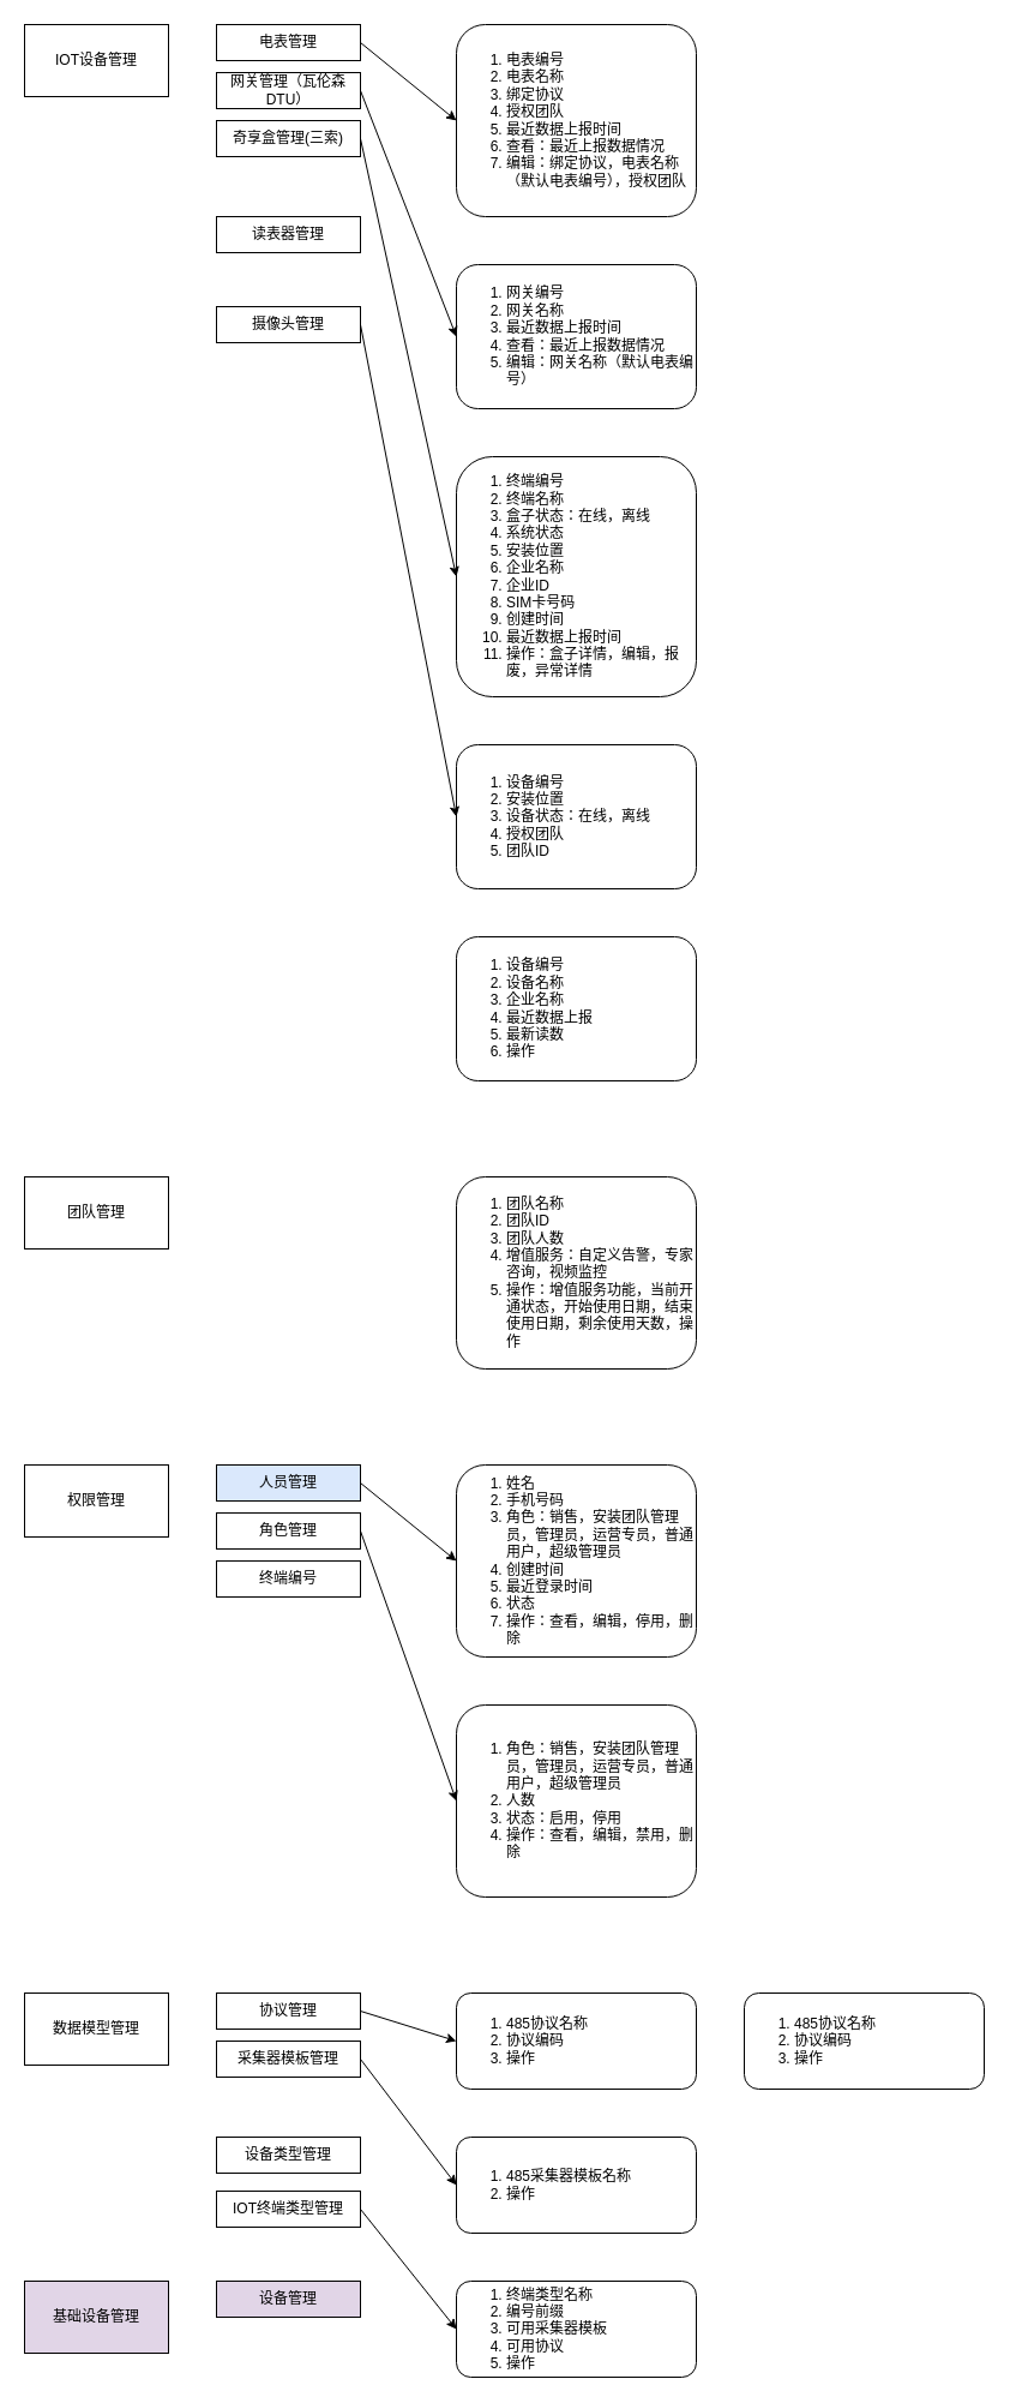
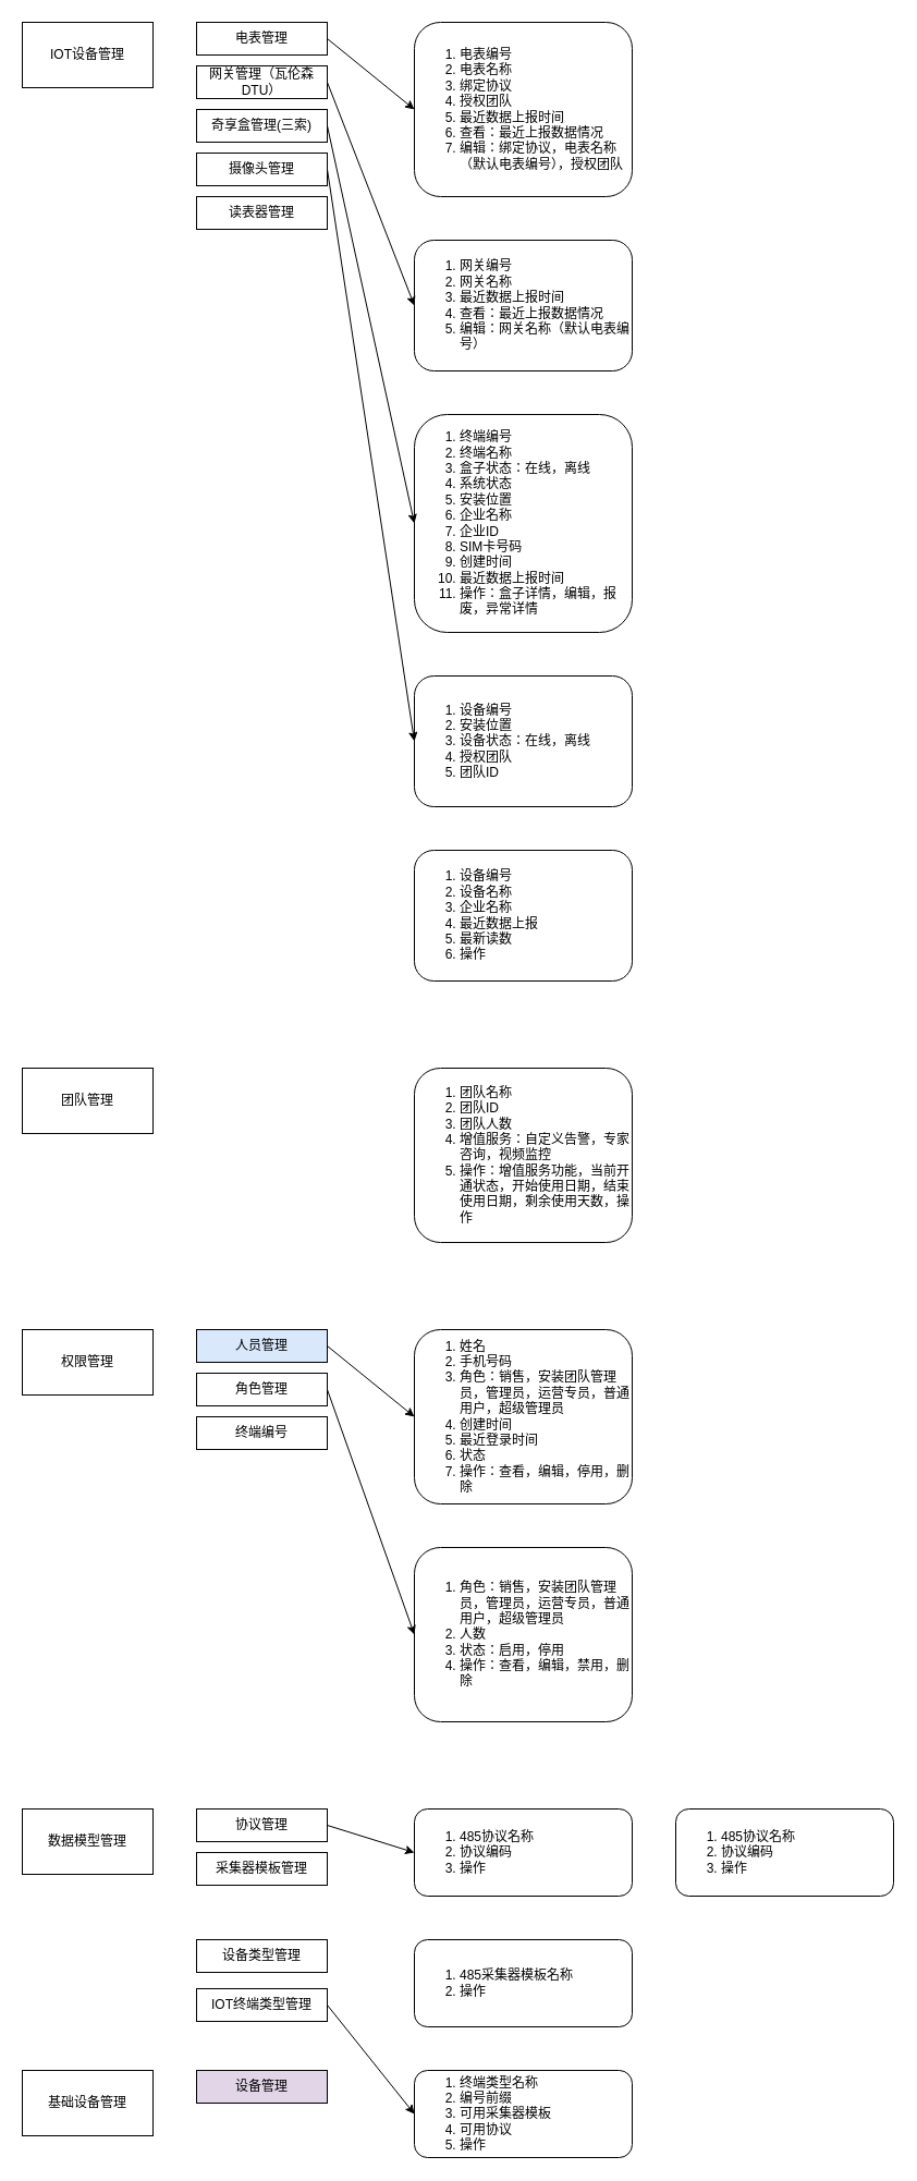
  <mxCell id="0" />
  <mxCell id="1" parent="0" />
  <mxCell id="2" value="IOT设备管理" style="rounded=0;whiteSpace=wrap;html=1;" parent="1" vertex="1"><mxGeometry x="20" y="20" width="120" height="60" as="geometry" /></mxCell>
  <mxCell id="3" value="电表管理" style="rounded=0;whiteSpace=wrap;html=1;flipH=1;flipV=1;" parent="1" vertex="1"><mxGeometry x="180" y="20" width="120" height="30" as="geometry" /></mxCell>
  <mxCell id="4" value="网关管理（瓦伦森DTU）" style="rounded=0;whiteSpace=wrap;html=1;flipH=1;flipV=1;" parent="1" vertex="1"><mxGeometry x="180" y="60" width="120" height="30" as="geometry" /></mxCell>
  <mxCell id="5" value="奇享盒管理(三索)" style="rounded=0;whiteSpace=wrap;html=1;flipH=1;flipV=1;" parent="1" vertex="1"><mxGeometry x="180" y="100" width="120" height="30" as="geometry" /></mxCell>
- <mxCell id="6" value="摄像头管理" style="rounded=0;whiteSpace=wrap;html=1;flipH=1;flipV=1;" parent="1" vertex="1"><mxGeometry x="180" y="255" width="120" height="30" as="geometry" /></mxCell>
+ <mxCell id="6" value="摄像头管理" style="rounded=0;whiteSpace=wrap;html=1;flipH=1;flipV=1;" parent="1" vertex="1"><mxGeometry x="180" y="140" width="120" height="30" as="geometry" /></mxCell>
  <mxCell id="7" value="读表器管理" style="rounded=0;whiteSpace=wrap;html=1;flipH=1;flipV=1;" parent="1" vertex="1"><mxGeometry x="180" y="180" width="120" height="30" as="geometry" /></mxCell>
  <mxCell id="8" value="团队管理" style="rounded=0;whiteSpace=wrap;html=1;" parent="1" vertex="1"><mxGeometry x="20" y="980" width="120" height="60" as="geometry" /></mxCell>
  <mxCell id="9" value="权限管理" style="rounded=0;whiteSpace=wrap;html=1;" parent="1" vertex="1"><mxGeometry x="20" y="1220" width="120" height="60" as="geometry" /></mxCell>
  <mxCell id="10" value="人员管理" style="rounded=0;whiteSpace=wrap;html=1;flipH=1;flipV=1;fillColor=#dae8fc;" parent="1" vertex="1"><mxGeometry x="180" y="1220" width="120" height="30" as="geometry" /></mxCell>
  <mxCell id="11" value="角色管理" style="rounded=0;whiteSpace=wrap;html=1;flipH=1;flipV=1;" parent="1" vertex="1"><mxGeometry x="180" y="1260" width="120" height="30" as="geometry" /></mxCell>
  <mxCell id="12" value="终端编号" style="rounded=0;whiteSpace=wrap;html=1;flipH=1;flipV=1;" parent="1" vertex="1"><mxGeometry x="180" y="1300" width="120" height="30" as="geometry" /></mxCell>
  <mxCell id="13" value="数据模型管理" style="rounded=0;whiteSpace=wrap;html=1;" parent="1" vertex="1"><mxGeometry x="20" y="1660" width="120" height="60" as="geometry" /></mxCell>
  <mxCell id="14" value="协议管理" style="rounded=0;whiteSpace=wrap;html=1;flipH=1;flipV=1;" parent="1" vertex="1"><mxGeometry x="180" y="1660" width="120" height="30" as="geometry" /></mxCell>
  <mxCell id="15" value="采集器模板管理" style="rounded=0;whiteSpace=wrap;html=1;flipH=1;flipV=1;" parent="1" vertex="1"><mxGeometry x="180" y="1700" width="120" height="30" as="geometry" /></mxCell>
  <mxCell id="16" value="IOT终端类型管理" style="rounded=0;whiteSpace=wrap;html=1;flipH=1;flipV=1;" parent="1" vertex="1"><mxGeometry x="180" y="1825" width="120" height="30" as="geometry" /></mxCell>
  <mxCell id="17" value="设备类型管理" style="rounded=0;whiteSpace=wrap;html=1;flipH=1;flipV=1;" parent="1" vertex="1"><mxGeometry x="180" y="1780" width="120" height="30" as="geometry" /></mxCell>
- <mxCell id="18" value="基础设备管理" style="rounded=0;whiteSpace=wrap;html=1;fillColor=#e1d5e7;" parent="1" vertex="1"><mxGeometry x="20" y="1900" width="120" height="60" as="geometry" /></mxCell>
+ <mxCell id="18" value="基础设备管理" style="rounded=0;whiteSpace=wrap;html=1;" parent="1" vertex="1"><mxGeometry x="20" y="1900" width="120" height="60" as="geometry" /></mxCell>
  <mxCell id="19" value="设备管理" style="rounded=0;whiteSpace=wrap;html=1;flipH=1;flipV=1;fillColor=#e1d5e7;" parent="1" vertex="1"><mxGeometry x="180" y="1900" width="120" height="30" as="geometry" /></mxCell>
  <mxCell id="20" value="&lt;ol&gt;&lt;li&gt;电表编号&lt;/li&gt;&lt;li&gt;电表名称&lt;/li&gt;&lt;li&gt;绑定协议&lt;/li&gt;&lt;li&gt;授权团队&lt;/li&gt;&lt;li&gt;最近数据上报时间&lt;/li&gt;&lt;li&gt;查看：最近上报数据情况&lt;/li&gt;&lt;li&gt;编辑：绑定协议，电表名称（默认电表编号），授权团队&lt;/li&gt;&lt;/ol&gt;" style="rounded=1;whiteSpace=wrap;html=1;align=left;" parent="1" vertex="1"><mxGeometry x="380" y="20" width="200" height="160" as="geometry" /></mxCell>
  <mxCell id="21" value="" style="endArrow=classic;html=1;rounded=0;entryX=0;entryY=0.5;entryDx=0;entryDy=0;exitX=1;exitY=0.5;exitDx=0;exitDy=0;" parent="1" source="3" target="20" edge="1"><mxGeometry width="50" height="50" relative="1" as="geometry"><mxPoint x="420" y="370" as="sourcePoint" /><mxPoint x="470" y="320" as="targetPoint" /></mxGeometry></mxCell>
  <mxCell id="22" value="&lt;ol&gt;&lt;li&gt;网关编号&lt;/li&gt;&lt;li&gt;网关名称&lt;/li&gt;&lt;li&gt;最近数据上报时间&lt;/li&gt;&lt;li&gt;查看：最近上报数据情况&lt;/li&gt;&lt;li&gt;编辑：网关名称（默认电表编号）&lt;/li&gt;&lt;/ol&gt;" style="rounded=1;whiteSpace=wrap;html=1;align=left;" parent="1" vertex="1"><mxGeometry x="380" y="220" width="200" height="120" as="geometry" /></mxCell>
  <mxCell id="23" value="" style="endArrow=classic;html=1;rounded=0;exitX=1;exitY=0.5;exitDx=0;exitDy=0;entryX=0;entryY=0.5;entryDx=0;entryDy=0;" parent="1" source="4" target="22" edge="1"><mxGeometry width="50" height="50" relative="1" as="geometry"><mxPoint x="420" y="360" as="sourcePoint" /><mxPoint x="470" y="310" as="targetPoint" /></mxGeometry></mxCell>
  <mxCell id="24" value="&lt;ol&gt;&lt;li&gt;终端编号&lt;/li&gt;&lt;li&gt;终端名称&lt;/li&gt;&lt;li&gt;盒子状态：在线，离线&lt;/li&gt;&lt;li&gt;系统状态&lt;/li&gt;&lt;li&gt;安装位置&lt;/li&gt;&lt;li&gt;企业名称&lt;/li&gt;&lt;li&gt;企业ID&lt;/li&gt;&lt;li&gt;SIM卡号码&lt;/li&gt;&lt;li&gt;创建时间&lt;/li&gt;&lt;li&gt;最近数据上报时间&lt;/li&gt;&lt;li&gt;操作：盒子详情，编辑，报废，异常详情&lt;/li&gt;&lt;/ol&gt;" style="rounded=1;whiteSpace=wrap;html=1;align=left;" parent="1" vertex="1"><mxGeometry x="380" y="380" width="200" height="200" as="geometry" /></mxCell>
  <mxCell id="25" value="&lt;ol&gt;&lt;li&gt;设备编号&lt;/li&gt;&lt;li&gt;安装位置&lt;/li&gt;&lt;li&gt;&lt;span&gt;设备状态：在线，离线&lt;/span&gt;&lt;/li&gt;&lt;li&gt;&lt;span&gt;授权团队&lt;/span&gt;&lt;br&gt;&lt;/li&gt;&lt;li&gt;&lt;span&gt;团队ID&lt;/span&gt;&lt;/li&gt;&lt;/ol&gt;" style="rounded=1;whiteSpace=wrap;html=1;align=left;" parent="1" vertex="1"><mxGeometry x="380" y="620" width="200" height="120" as="geometry" /></mxCell>
  <mxCell id="26" value="" style="endArrow=classic;html=1;rounded=0;exitX=1;exitY=0.5;exitDx=0;exitDy=0;entryX=0;entryY=0.5;entryDx=0;entryDy=0;" parent="1" source="5" target="24" edge="1"><mxGeometry width="50" height="50" relative="1" as="geometry"><mxPoint x="420" y="610" as="sourcePoint" /><mxPoint x="470" y="560" as="targetPoint" /></mxGeometry></mxCell>
  <mxCell id="27" value="" style="endArrow=classic;html=1;rounded=0;exitX=1;exitY=0.5;exitDx=0;exitDy=0;entryX=0;entryY=0.5;entryDx=0;entryDy=0;" parent="1" source="6" target="25" edge="1"><mxGeometry width="50" height="50" relative="1" as="geometry"><mxPoint x="420" y="700" as="sourcePoint" /><mxPoint x="470" y="650" as="targetPoint" /></mxGeometry></mxCell>
  <mxCell id="28" value="&lt;ol&gt;&lt;li&gt;设备编号&lt;/li&gt;&lt;li&gt;设备名称&lt;/li&gt;&lt;li&gt;企业名称&lt;/li&gt;&lt;li&gt;最近数据上报&lt;/li&gt;&lt;li&gt;最新读数&lt;/li&gt;&lt;li&gt;操作&lt;/li&gt;&lt;/ol&gt;" style="rounded=1;whiteSpace=wrap;html=1;align=left;" parent="1" vertex="1"><mxGeometry x="380" y="780" width="200" height="120" as="geometry" /></mxCell>
  <mxCell id="29" value="&lt;ol&gt;&lt;li&gt;团队名称&lt;/li&gt;&lt;li&gt;团队ID&lt;/li&gt;&lt;li&gt;团队人数&lt;/li&gt;&lt;li&gt;增值服务：自定义告警，专家咨询，视频监控&lt;/li&gt;&lt;li&gt;操作：增值服务功能，当前开通状态，开始使用日期，结束使用日期，剩余使用天数，操作&lt;/li&gt;&lt;/ol&gt;" style="rounded=1;whiteSpace=wrap;html=1;align=left;" parent="1" vertex="1"><mxGeometry x="380" y="980" width="200" height="160" as="geometry" /></mxCell>
  <mxCell id="30" value="&lt;ol&gt;&lt;li&gt;姓名&lt;/li&gt;&lt;li&gt;手机号码&lt;/li&gt;&lt;li&gt;角色：销售，安装团队管理员，管理员，运营专员，普通用户，超级管理员&lt;/li&gt;&lt;li&gt;创建时间&lt;/li&gt;&lt;li&gt;最近登录时间&lt;/li&gt;&lt;li&gt;状态&lt;/li&gt;&lt;li&gt;操作：查看，编辑，停用，删除&lt;/li&gt;&lt;/ol&gt;" style="rounded=1;whiteSpace=wrap;html=1;align=left;" parent="1" vertex="1"><mxGeometry x="380" y="1220" width="200" height="160" as="geometry" /></mxCell>
  <mxCell id="31" value="" style="endArrow=classic;html=1;rounded=0;entryX=0;entryY=0.5;entryDx=0;entryDy=0;exitX=1;exitY=0.5;exitDx=0;exitDy=0;" parent="1" source="10" target="30" edge="1"><mxGeometry width="50" height="50" relative="1" as="geometry"><mxPoint x="270" y="1430" as="sourcePoint" /><mxPoint x="320" y="1380" as="targetPoint" /></mxGeometry></mxCell>
  <mxCell id="32" value="&lt;ol&gt;&lt;li&gt;角色：销售，安装团队管理员，管理员，运营专员，普通用户，超级管理员&lt;/li&gt;&lt;li&gt;人数&lt;/li&gt;&lt;li&gt;状态：启用，停用&lt;/li&gt;&lt;li&gt;操作：查看，编辑，禁用，删除&lt;/li&gt;&lt;/ol&gt;" style="rounded=1;whiteSpace=wrap;html=1;align=left;" parent="1" vertex="1"><mxGeometry x="380" y="1420" width="200" height="160" as="geometry" /></mxCell>
  <mxCell id="33" value="" style="endArrow=classic;html=1;rounded=0;entryX=0;entryY=0.5;entryDx=0;entryDy=0;exitX=1;exitY=0.5;exitDx=0;exitDy=0;" edge="1" parent="1" source="11" target="32"><mxGeometry width="50" height="50" relative="1" as="geometry"><mxPoint x="310" y="1245" as="sourcePoint" /><mxPoint x="390" y="1310" as="targetPoint" /></mxGeometry></mxCell>
  <mxCell id="34" value="&lt;ol&gt;&lt;li&gt;485协议名称&lt;/li&gt;&lt;li&gt;协议编码&lt;/li&gt;&lt;li&gt;操作&lt;/li&gt;&lt;/ol&gt;" style="rounded=1;whiteSpace=wrap;html=1;align=left;" vertex="1" parent="1"><mxGeometry x="380" y="1660" width="200" height="80" as="geometry" /></mxCell>
  <mxCell id="35" value="&lt;ol&gt;&lt;li&gt;485协议名称&lt;/li&gt;&lt;li&gt;协议编码&lt;/li&gt;&lt;li&gt;操作&lt;/li&gt;&lt;/ol&gt;" style="rounded=1;whiteSpace=wrap;html=1;align=left;" vertex="1" parent="1"><mxGeometry x="620" y="1660" width="200" height="80" as="geometry" /></mxCell>
  <mxCell id="36" value="&lt;ol&gt;&lt;li&gt;485采集器模板名称&lt;/li&gt;&lt;li&gt;操作&lt;/li&gt;&lt;/ol&gt;" style="rounded=1;whiteSpace=wrap;html=1;align=left;" vertex="1" parent="1"><mxGeometry x="380" y="1780" width="200" height="80" as="geometry" /></mxCell>
  <mxCell id="37" value="&lt;ol&gt;&lt;li&gt;终端类型名称&lt;/li&gt;&lt;li&gt;编号前缀&lt;/li&gt;&lt;li&gt;可用采集器模板&lt;/li&gt;&lt;li&gt;可用协议&lt;/li&gt;&lt;li&gt;操作&lt;/li&gt;&lt;/ol&gt;" style="rounded=1;whiteSpace=wrap;html=1;align=left;" vertex="1" parent="1"><mxGeometry x="380" y="1900" width="200" height="80" as="geometry" /></mxCell>
  <mxCell id="38" value="" style="endArrow=classic;html=1;rounded=0;exitX=1;exitY=0.5;exitDx=0;exitDy=0;entryX=0;entryY=0.5;entryDx=0;entryDy=0;" edge="1" parent="1" source="14" target="34"><mxGeometry width="50" height="50" relative="1" as="geometry"><mxPoint x="380" y="1770" as="sourcePoint" /><mxPoint x="380" y="1700" as="targetPoint" /></mxGeometry></mxCell>
- <mxCell id="39" value="" style="endArrow=classic;html=1;rounded=0;exitX=1;exitY=0.5;exitDx=0;exitDy=0;entryX=0;entryY=0.5;entryDx=0;entryDy=0;" edge="1" parent="1" source="15" target="36"><mxGeometry width="50" height="50" relative="1" as="geometry"><mxPoint x="310" y="1685" as="sourcePoint" /><mxPoint x="390" y="1710" as="targetPoint" /></mxGeometry></mxCell>
  <mxCell id="40" value="" style="endArrow=classic;html=1;rounded=0;exitX=1;exitY=0.5;exitDx=0;exitDy=0;entryX=0;entryY=0.5;entryDx=0;entryDy=0;" edge="1" parent="1" source="16" target="37"><mxGeometry width="50" height="50" relative="1" as="geometry"><mxPoint x="380" y="1770" as="sourcePoint" /><mxPoint x="430" y="1720" as="targetPoint" /></mxGeometry></mxCell>
